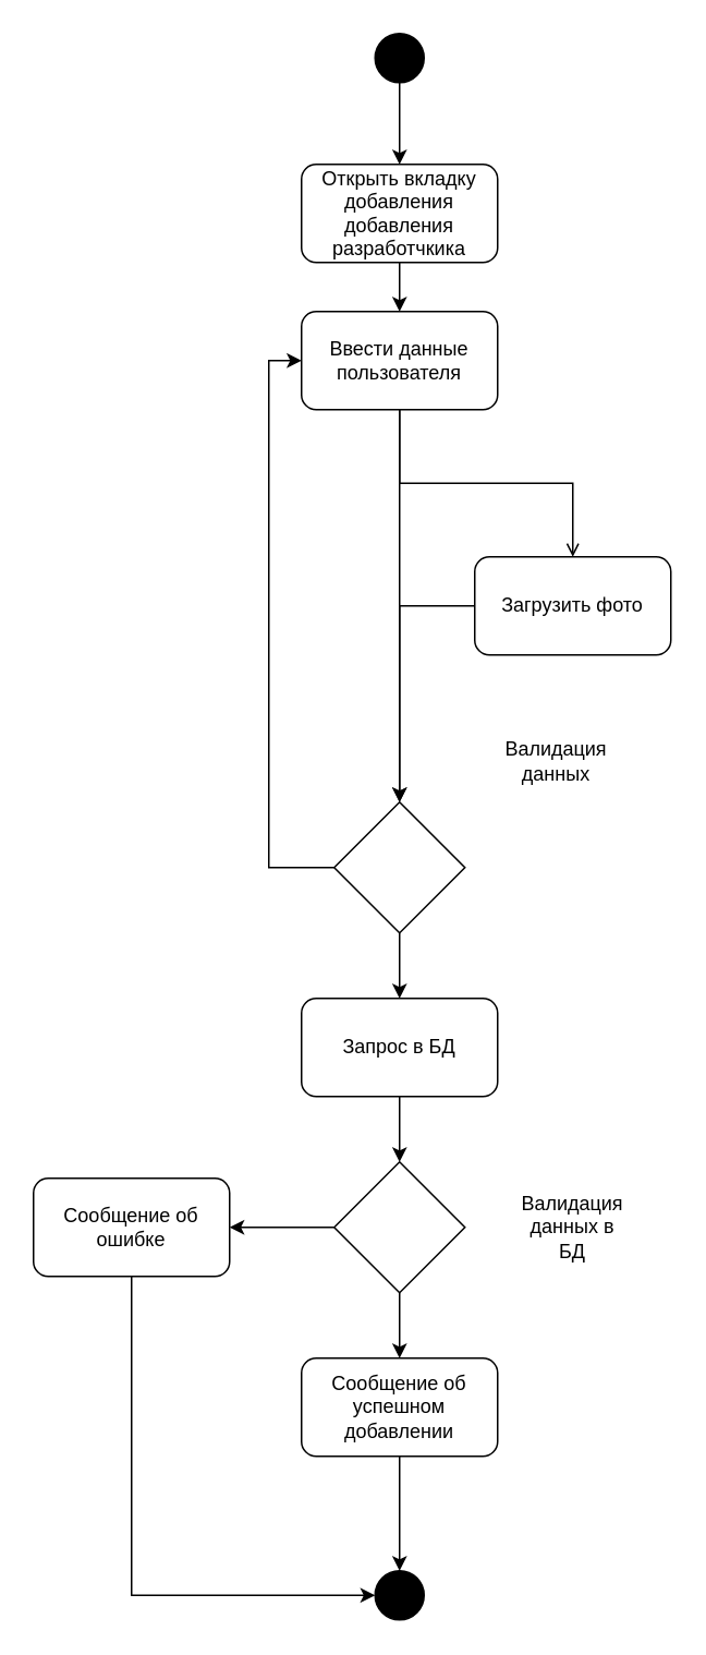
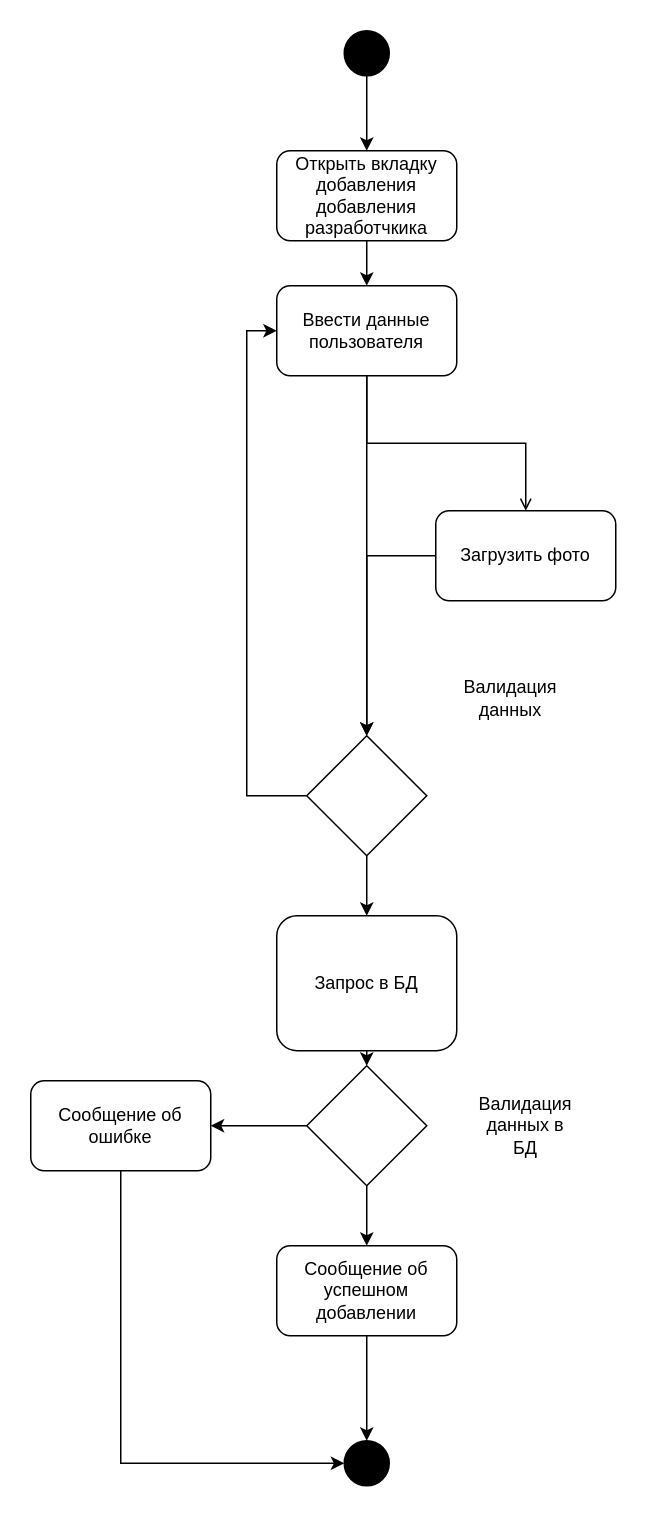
  <mxCell id="0" />
  <mxCell id="1" parent="0" />
  <mxCell id="2" style="edgeStyle=orthogonalEdgeStyle;rounded=0;orthogonalLoop=1;jettySize=auto;html=1;exitX=0.5;exitY=1;exitDx=0;exitDy=0;" edge="1" parent="1" source="3" target="5"><mxGeometry relative="1" as="geometry" /></mxCell>
  <mxCell id="3" value="" style="ellipse;whiteSpace=wrap;html=1;aspect=fixed;fillColor=#000000;" vertex="1" parent="1"><mxGeometry x="229" y="20" width="30" height="30" as="geometry" /></mxCell>
  <mxCell id="4" style="edgeStyle=orthogonalEdgeStyle;rounded=0;orthogonalLoop=1;jettySize=auto;html=1;exitX=0.5;exitY=1;exitDx=0;exitDy=0;entryX=0.5;entryY=0;entryDx=0;entryDy=0;" edge="1" parent="1" source="5" target="7"><mxGeometry relative="1" as="geometry" /></mxCell>
  <mxCell id="5" value="Открыть вкладку добавления добавления разработчкика" style="rounded=1;whiteSpace=wrap;html=1;fillColor=#FFFFFF;" vertex="1" parent="1"><mxGeometry x="184" y="100" width="120" height="60" as="geometry" /></mxCell>
  <mxCell id="6" style="edgeStyle=orthogonalEdgeStyle;rounded=0;orthogonalLoop=1;jettySize=auto;html=1;entryX=0.5;entryY=0;entryDx=0;entryDy=0;" edge="1" parent="1" source="7" target="13"><mxGeometry relative="1" as="geometry" /></mxCell>
  <mxCell id="7" value="Ввести данные пользователя" style="rounded=1;whiteSpace=wrap;html=1;fillColor=#FFFFFF;" vertex="1" parent="1"><mxGeometry x="184" y="190" width="120" height="60" as="geometry" /></mxCell>
  <mxCell id="8" style="edgeStyle=orthogonalEdgeStyle;rounded=0;orthogonalLoop=1;jettySize=auto;html=1;exitX=0.5;exitY=1;exitDx=0;exitDy=0;endArrow=open;" edge="1" parent="1" source="7" target="10"><mxGeometry relative="1" as="geometry"><mxPoint x="244" y="350" as="sourcePoint" /><Array as="points"><mxPoint x="244" y="295" /><mxPoint x="350" y="295" /></Array></mxGeometry></mxCell>
  <mxCell id="9" style="edgeStyle=orthogonalEdgeStyle;rounded=0;orthogonalLoop=1;jettySize=auto;html=1;" edge="1" parent="1" source="10" target="13"><mxGeometry relative="1" as="geometry" /></mxCell>
  <mxCell id="10" value="Загрузить фото" style="rounded=1;whiteSpace=wrap;html=1;fillColor=#FFFFFF;" vertex="1" parent="1"><mxGeometry x="290" y="340" width="120" height="60" as="geometry" /></mxCell>
  <mxCell id="11" style="edgeStyle=orthogonalEdgeStyle;rounded=0;orthogonalLoop=1;jettySize=auto;html=1;entryX=0;entryY=0.5;entryDx=0;entryDy=0;" edge="1" parent="1" source="13" target="7"><mxGeometry relative="1" as="geometry"><Array as="points"><mxPoint x="164" y="530" /><mxPoint x="164" y="220" /></Array></mxGeometry></mxCell>
  <mxCell id="12" style="edgeStyle=orthogonalEdgeStyle;rounded=0;orthogonalLoop=1;jettySize=auto;html=1;entryX=0.5;entryY=0;entryDx=0;entryDy=0;" edge="1" parent="1" source="13" target="16"><mxGeometry relative="1" as="geometry" /></mxCell>
  <mxCell id="13" value="" style="rhombus;whiteSpace=wrap;html=1;fillColor=#FFFFFF;" vertex="1" parent="1"><mxGeometry x="204" y="490" width="80" height="80" as="geometry" /></mxCell>
  <mxCell id="14" value="Валидация данных" style="text;html=1;strokeColor=none;fillColor=none;align=center;verticalAlign=middle;whiteSpace=wrap;rounded=0;" vertex="1" parent="1"><mxGeometry x="320" y="455" width="40" height="20" as="geometry" /></mxCell>
  <mxCell id="15" style="edgeStyle=orthogonalEdgeStyle;rounded=0;orthogonalLoop=1;jettySize=auto;html=1;exitX=0.5;exitY=1;exitDx=0;exitDy=0;entryX=0.5;entryY=0;entryDx=0;entryDy=0;" edge="1" parent="1" source="16" target="19"><mxGeometry relative="1" as="geometry" /></mxCell>
- <mxCell id="16" value="Запрос в БД" style="rounded=1;whiteSpace=wrap;html=1;fillColor=#FFFFFF;" vertex="1" parent="1"><mxGeometry x="184" y="610" width="120" height="60" as="geometry" /></mxCell>
+ <mxCell id="16" value="Запрос в БД" style="rounded=1;whiteSpace=wrap;html=1;fillColor=#FFFFFF;" vertex="1" parent="1"><mxGeometry x="184" y="610" width="120" height="90" as="geometry" /></mxCell>
  <mxCell id="17" style="edgeStyle=orthogonalEdgeStyle;rounded=0;orthogonalLoop=1;jettySize=auto;html=1;" edge="1" parent="1" source="19" target="22"><mxGeometry relative="1" as="geometry" /></mxCell>
  <mxCell id="18" style="edgeStyle=orthogonalEdgeStyle;rounded=0;orthogonalLoop=1;jettySize=auto;html=1;entryX=0.5;entryY=0;entryDx=0;entryDy=0;" edge="1" parent="1" source="19" target="24"><mxGeometry relative="1" as="geometry" /></mxCell>
  <mxCell id="19" value="" style="rhombus;whiteSpace=wrap;html=1;fillColor=#FFFFFF;" vertex="1" parent="1"><mxGeometry x="204" y="710" width="80" height="80" as="geometry" /></mxCell>
  <mxCell id="20" value="Валидация данных в БД" style="text;html=1;strokeColor=none;fillColor=none;align=center;verticalAlign=middle;whiteSpace=wrap;rounded=0;" vertex="1" parent="1"><mxGeometry x="330" y="740" width="40" height="20" as="geometry" /></mxCell>
  <mxCell id="21" style="edgeStyle=orthogonalEdgeStyle;rounded=0;orthogonalLoop=1;jettySize=auto;html=1;entryX=0;entryY=0.5;entryDx=0;entryDy=0;" edge="1" parent="1" source="22" target="25"><mxGeometry relative="1" as="geometry"><Array as="points"><mxPoint x="80" y="975" /></Array></mxGeometry></mxCell>
  <mxCell id="22" value="Сообщение об ошибке" style="rounded=1;whiteSpace=wrap;html=1;fillColor=#FFFFFF;" vertex="1" parent="1"><mxGeometry x="20" y="720" width="120" height="60" as="geometry" /></mxCell>
  <mxCell id="23" style="edgeStyle=orthogonalEdgeStyle;rounded=0;orthogonalLoop=1;jettySize=auto;html=1;entryX=0.5;entryY=0;entryDx=0;entryDy=0;" edge="1" parent="1" source="24" target="25"><mxGeometry relative="1" as="geometry" /></mxCell>
  <mxCell id="24" value="Сообщение об успешном добавлении" style="rounded=1;whiteSpace=wrap;html=1;fillColor=#FFFFFF;" vertex="1" parent="1"><mxGeometry x="184" y="830" width="120" height="60" as="geometry" /></mxCell>
  <mxCell id="25" value="" style="ellipse;whiteSpace=wrap;html=1;aspect=fixed;fillColor=#000000;" vertex="1" parent="1"><mxGeometry x="229" y="960" width="30" height="30" as="geometry" /></mxCell>
